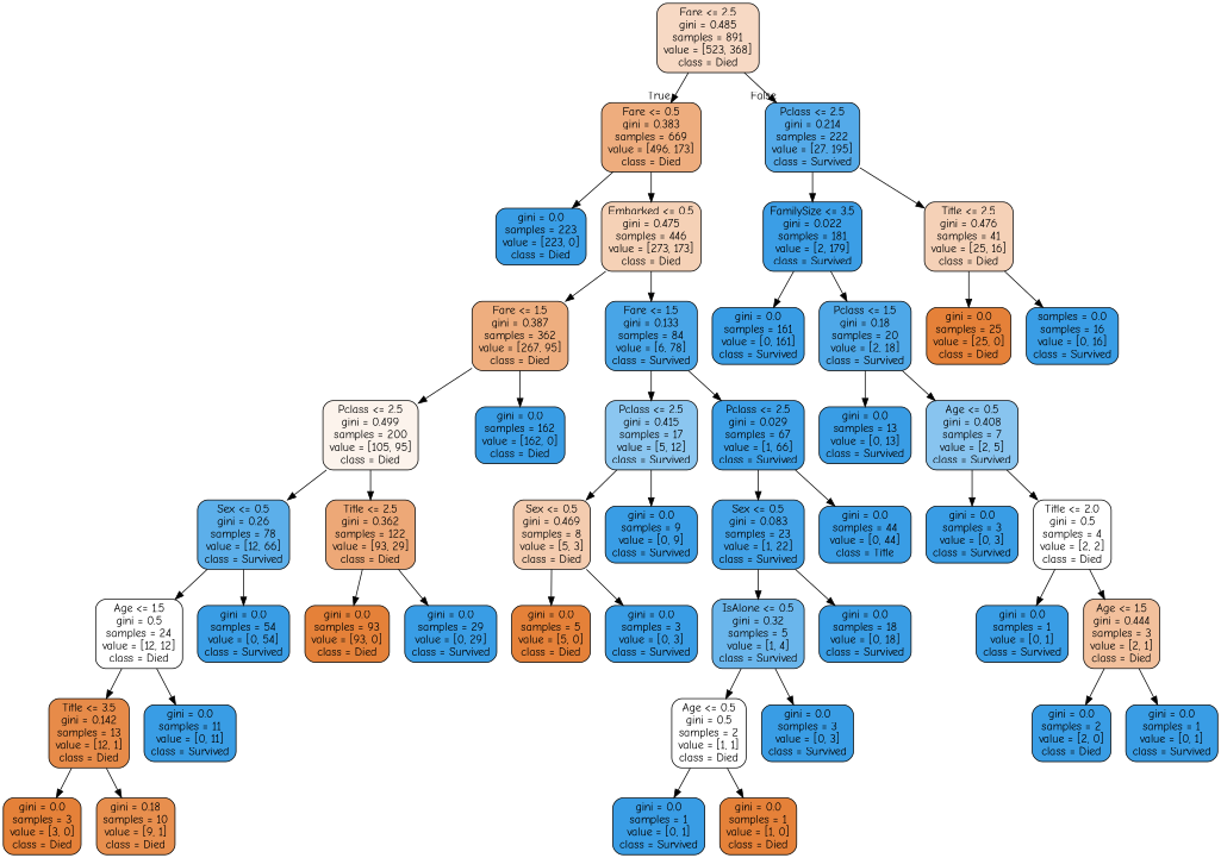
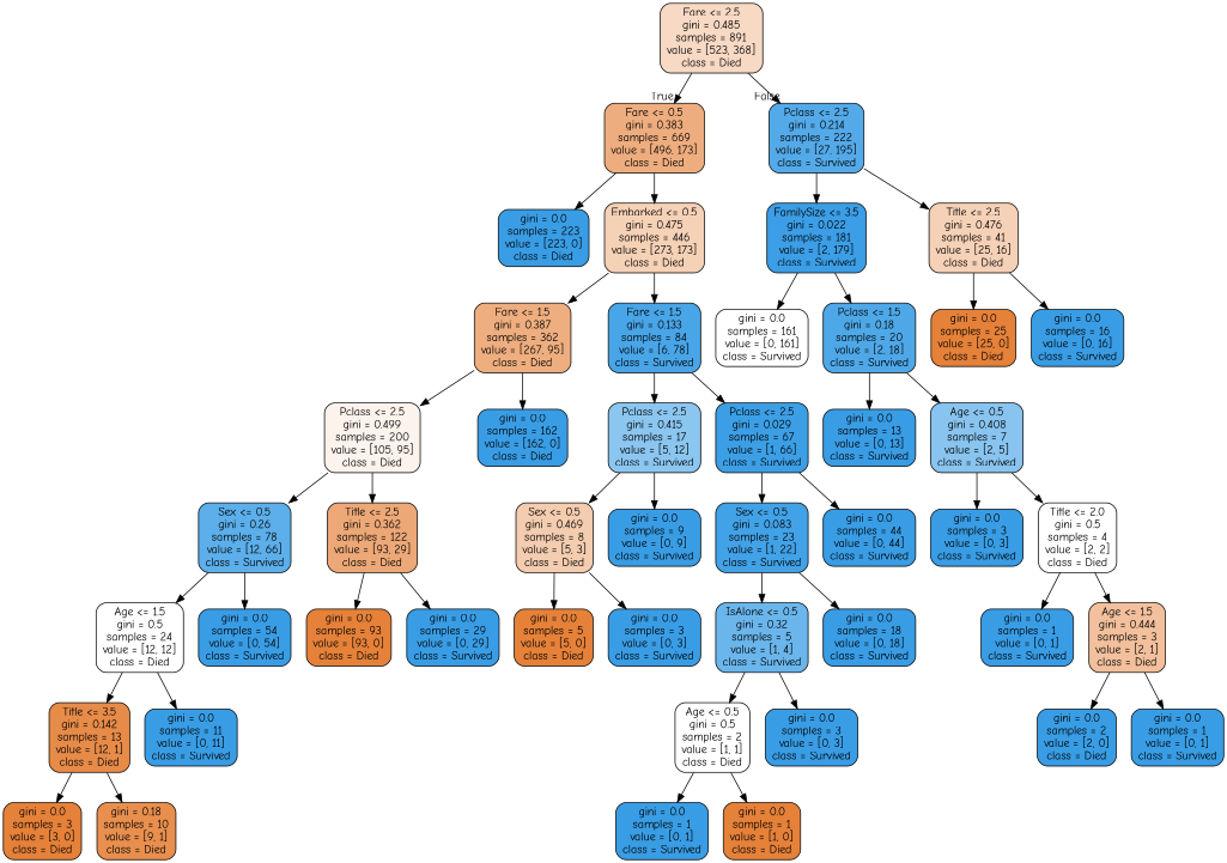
  digraph {
    fontname="Comic Neue"
    node [color=black fillcolor="#399de5ff" fontname="Comic Neue" shape=box style="filled, rounded"]
    edge [fontname="Comic Neue"]
    n1 [fillcolor="#e581394c" label="Fare <= 2.5\ngini = 0.485\nsamples = 891\nvalue = [523, 368]\nclass = Died"]
    n2 [fillcolor="#e58139a6" label="Fare <= 0.5\ngini = 0.383\nsamples = 669\nvalue = [496, 173]\nclass = Died"]
    n3 [fillcolor="#399de5dc" label="Pclass <= 2.5\ngini = 0.214\nsamples = 222\nvalue = [27, 195]\nclass = Survived"]
    n4 [label="gini = 0.0\nsamples = 223\nvalue = [223, 0]\nclass = Died"]
    n5 [fillcolor="#e581395d" label="Embarked <= 0.5\ngini = 0.475\nsamples = 446\nvalue = [273, 173]\nclass = Died"]
    n6 [fillcolor="#399de5fc" label="FamilySize <= 3.5\ngini = 0.022\nsamples = 181\nvalue = [2, 179]\nclass = Survived"]
    n7 [fillcolor="#e581395c" label="Title <= 2.5\ngini = 0.476\nsamples = 41\nvalue = [25, 16]\nclass = Died"]
    n8 [fillcolor="#e58139a4" label="Fare <= 1.5\ngini = 0.387\nsamples = 362\nvalue = [267, 95]\nclass = Died"]
    n9 [fillcolor="#399de5eb" label="Fare <= 1.5\ngini = 0.133\nsamples = 84\nvalue = [6, 78]\nclass = Survived"]
    n10 [fillcolor="#e5813918" label="Pclass <= 2.5\ngini = 0.499\nsamples = 200\nvalue = [105, 95]\nclass = Died"]
    n11 [label="gini = 0.0\nsamples = 162\nvalue = [162, 0]\nclass = Died"]
    n12 [fillcolor="#399de595" label="Pclass <= 2.5\ngini = 0.415\nsamples = 17\nvalue = [5, 12]\nclass = Survived"]
    n13 [fillcolor="#399de5fb" label="Pclass <= 2.5\ngini = 0.029\nsamples = 67\nvalue = [1, 66]\nclass = Survived"]
    n14 [fillcolor="#399de5d1" label="Sex <= 0.5\ngini = 0.26\nsamples = 78\nvalue = [12, 66]\nclass = Survived"]
    n15 [fillcolor="#e58139af" label="Title <= 2.5\ngini = 0.362\nsamples = 122\nvalue = [93, 29]\nclass = Died"]
    n16 [fillcolor="#e5813900" label="Age <= 1.5\ngini = 0.5\nsamples = 24\nvalue = [12, 12]\nclass = Died"]
    n17 [label="gini = 0.0\nsamples = 54\nvalue = [0, 54]\nclass = Survived"]
    n18 [fillcolor="#e58139ff" label="gini = 0.0\nsamples = 93\nvalue = [93, 0]\nclass = Died"]
    n19 [label="gini = 0.0\nsamples = 29\nvalue = [0, 29]\nclass = Survived"]
    n20 [fillcolor="#e58139ea" label="Title <= 3.5\ngini = 0.142\nsamples = 13\nvalue = [12, 1]\nclass = Died"]
    n21 [label="gini = 0.0\nsamples = 11\nvalue = [0, 11]\nclass = Survived"]
    n22 [fillcolor="#e58139ff" label="gini = 0.0\nsamples = 3\nvalue = [3, 0]\nclass = Died"]
    n23 [fillcolor="#e58139e3" label="gini = 0.18\nsamples = 10\nvalue = [9, 1]\nclass = Died"]
    n24 [fillcolor="#e5813966" label="Sex <= 0.5\ngini = 0.469\nsamples = 8\nvalue = [5, 3]\nclass = Died"]
    n25 [label="gini = 0.0\nsamples = 9\nvalue = [0, 9]\nclass = Survived"]
    n26 [fillcolor="#399de5f3" label="Sex <= 0.5\ngini = 0.083\nsamples = 23\nvalue = [1, 22]\nclass = Survived"]
-   n27 [label="gini = 0.0\nsamples = 44\nvalue = [0, 44]\nclass = Title"]
+   n27 [label="gini = 0.0\nsamples = 44\nvalue = [0, 44]\nclass = Survived"]
    n28 [fillcolor="#e58139ff" label="gini = 0.0\nsamples = 5\nvalue = [5, 0]\nclass = Died"]
    n29 [label="gini = 0.0\nsamples = 3\nvalue = [0, 3]\nclass = Survived"]
    n30 [fillcolor="#399de5bf" label="IsAlone <= 0.5\ngini = 0.32\nsamples = 5\nvalue = [1, 4]\nclass = Survived"]
    n31 [label="gini = 0.0\nsamples = 18\nvalue = [0, 18]\nclass = Survived"]
    n32 [fillcolor="#e5813900" label="Age <= 0.5\ngini = 0.5\nsamples = 2\nvalue = [1, 1]\nclass = Died"]
    n33 [label="gini = 0.0\nsamples = 3\nvalue = [0, 3]\nclass = Survived"]
    n34 [label="gini = 0.0\nsamples = 1\nvalue = [0, 1]\nclass = Survived"]
    n35 [fillcolor="#e58139ff" label="gini = 0.0\nsamples = 1\nvalue = [1, 0]\nclass = Died"]
-   n36 [label="gini = 0.0\nsamples = 161\nvalue = [0, 161]\nclass = Survived"]
+   n36 [fillcolor="#e5813900" label="gini = 0.0\nsamples = 161\nvalue = [0, 161]\nclass = Survived"]
    n37 [fillcolor="#399de5e3" label="Pclass <= 1.5\ngini = 0.18\nsamples = 20\nvalue = [2, 18]\nclass = Survived"]
    n38 [fillcolor="#e58139ff" label="gini = 0.0\nsamples = 25\nvalue = [25, 0]\nclass = Died"]
-   n39 [label="samples = 0.0\nsamples = 16\nvalue = [0, 16]\nclass = Survived"]
+   n39 [label="gini = 0.0\nsamples = 16\nvalue = [0, 16]\nclass = Survived"]
    n40 [label="gini = 0.0\nsamples = 13\nvalue = [0, 13]\nclass = Survived"]
    n41 [fillcolor="#399de599" label="Age <= 0.5\ngini = 0.408\nsamples = 7\nvalue = [2, 5]\nclass = Survived"]
    n42 [label="gini = 0.0\nsamples = 3\nvalue = [0, 3]\nclass = Survived"]
    n43 [fillcolor="#e5813900" label="Title <= 2.0\ngini = 0.5\nsamples = 4\nvalue = [2, 2]\nclass = Died"]
    n44 [label="gini = 0.0\nsamples = 1\nvalue = [0, 1]\nclass = Survived"]
    n45 [fillcolor="#e581397f" label="Age <= 1.5\ngini = 0.444\nsamples = 3\nvalue = [2, 1]\nclass = Died"]
    n46 [label="gini = 0.0\nsamples = 2\nvalue = [2, 0]\nclass = Died"]
    n47 [label="gini = 0.0\nsamples = 1\nvalue = [0, 1]\nclass = Survived"]
    n1 -> n2 [headlabel=True labelangle=45 labeldistance=2.5]
    n1 -> n3 [headlabel=False labelangle=-45 labeldistance=2.5]
    n2 -> n4
    n2 -> n5
    n3 -> n6
    n3 -> n7
    n5 -> n8
    n5 -> n9
    n6 -> n36
    n6 -> n37
    n7 -> n38
    n7 -> n39
    n8 -> n10
    n8 -> n11
    n9 -> n12
    n9 -> n13
    n10 -> n14
    n10 -> n15
    n12 -> n24
    n12 -> n25
    n13 -> n26
    n13 -> n27
    n14 -> n16
    n14 -> n17
    n15 -> n18
    n15 -> n19
    n16 -> n20
    n16 -> n21
    n20 -> n22
    n20 -> n23
    n24 -> n28
    n24 -> n29
    n26 -> n30
    n26 -> n31
    n30 -> n32
    n30 -> n33
    n32 -> n34
    n32 -> n35
    n37 -> n40
    n37 -> n41
    n41 -> n42
    n41 -> n43
    n43 -> n44
    n43 -> n45
    n45 -> n46
    n45 -> n47
  }
